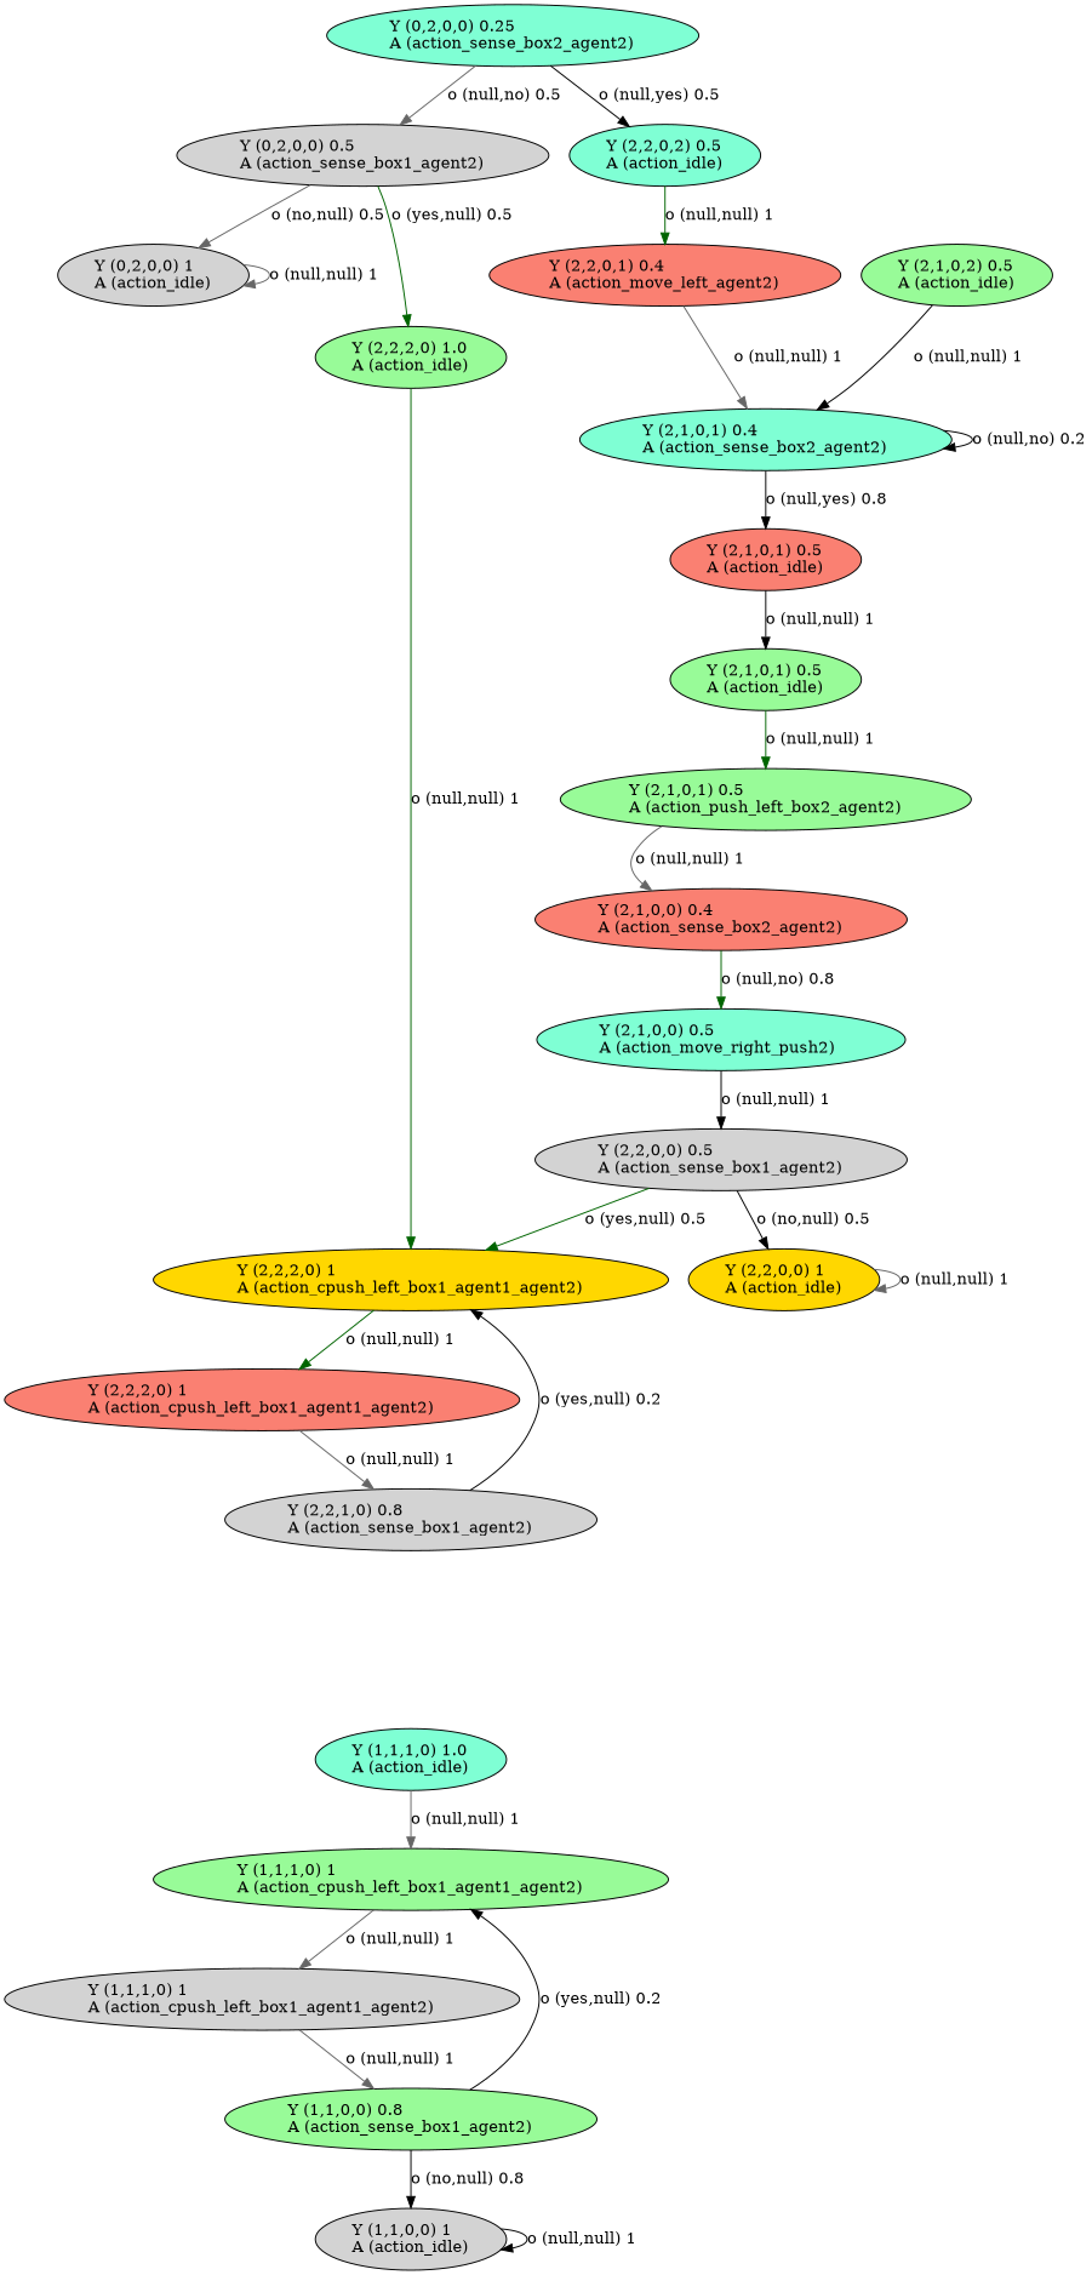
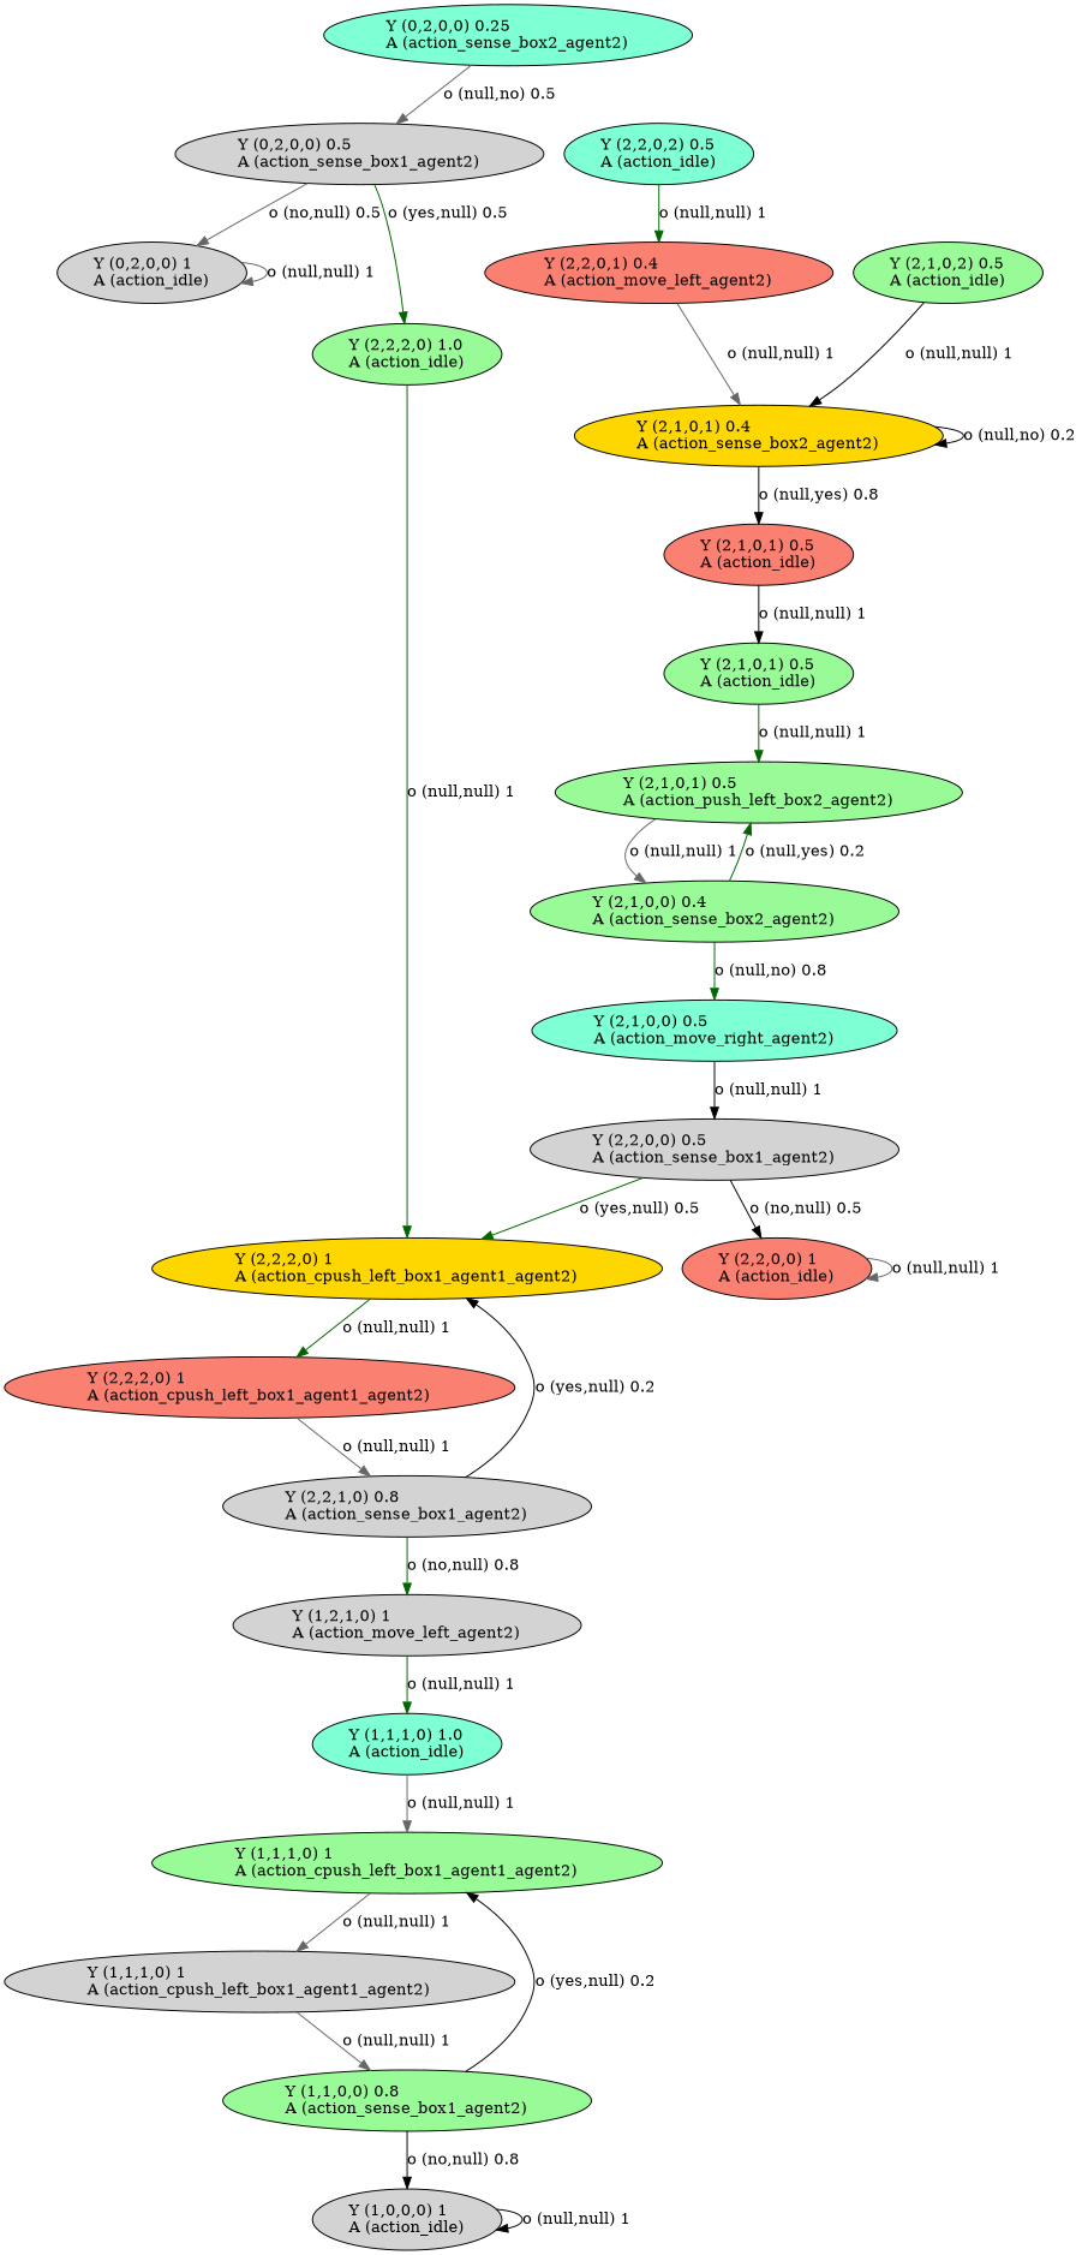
  digraph {
    node [fillcolor=lightgrey style=filled]
    edge [color=black]
    n1 [fillcolor=aquamarine label="Y (0,2,0,0) 0.25\lA (action_sense_box2_agent2)\l"]
    n2 [label="Y (0,2,0,0) 0.5\lA (action_sense_box1_agent2)\l"]
    n3 [fillcolor=aquamarine label="Y (2,2,0,2) 0.5\lA (action_idle)\l"]
    n4 [label="Y (0,2,0,0) 1\lA (action_idle)\l"]
    n5 [fillcolor=palegreen label="Y (2,2,2,0) 1.0\lA (action_idle)\l"]
    n6 [fillcolor=gold label="Y (2,2,2,0) 1\lA (action_cpush_left_box1_agent1_agent2)\l"]
    n7 [fillcolor=salmon label="Y (2,2,0,1) 0.4\lA (action_move_left_agent2)\l"]
-   n8 [fillcolor=aquamarine label="Y (2,1,0,1) 0.4\lA (action_sense_box2_agent2)\l"]
+   n8 [fillcolor=gold label="Y (2,1,0,1) 0.4\lA (action_sense_box2_agent2)\l"]
    n9 [fillcolor=salmon label="Y (2,1,0,1) 0.5\lA (action_idle)\l"]
    n10 [fillcolor=palegreen label="Y (2,1,0,2) 0.5\lA (action_idle)\l"]
    n11 [fillcolor=palegreen label="Y (2,1,0,1) 0.5\lA (action_idle)\l"]
    n12 [fillcolor=palegreen label="Y (2,1,0,1) 0.5\lA (action_push_left_box2_agent2)\l"]
-   n13 [fillcolor=salmon label="Y (2,1,0,0) 0.4\lA (action_sense_box2_agent2)\l"]
-   n14 [fillcolor=aquamarine label="Y (2,1,0,0) 0.5\lA (action_move_right_push2)\l"]
+   n13 [fillcolor=palegreen label="Y (2,1,0,0) 0.4\lA (action_sense_box2_agent2)\l"]
+   n14 [fillcolor=aquamarine label="Y (2,1,0,0) 0.5\lA (action_move_right_agent2)\l"]
    n15 [label="Y (2,2,0,0) 0.5\lA (action_sense_box1_agent2)\l"]
-   n16 [fillcolor=gold label="Y (2,2,0,0) 1\lA (action_idle)\l"]
+   n16 [fillcolor=salmon label="Y (2,2,0,0) 1\lA (action_idle)\l"]
    n17 [fillcolor=salmon label="Y (2,2,2,0) 1\lA (action_cpush_left_box1_agent1_agent2)\l"]
    n18 [label="Y (2,2,1,0) 0.8\lA (action_sense_box1_agent2)\l"]
+   n19 [label="Y (1,2,1,0) 1\lA (action_move_left_agent2)\l"]
    n20 [fillcolor=aquamarine label="Y (1,1,1,0) 1.0\lA (action_idle)\l"]
    n21 [fillcolor=palegreen label="Y (1,1,1,0) 1\lA (action_cpush_left_box1_agent1_agent2)\l"]
    n22 [label="Y (1,1,1,0) 1\lA (action_cpush_left_box1_agent1_agent2)\l"]
    n23 [fillcolor=palegreen label="Y (1,1,0,0) 0.8\lA (action_sense_box1_agent2)\l"]
-   n24 [label="Y (1,1,0,0) 1\lA (action_idle)\l"]
+   n24 [label="Y (1,0,0,0) 1\lA (action_idle)\l"]
    n1 -> n2 [color=gray40 label="o (null,no) 0.5\l"]
-   n1 -> n3 [label="o (null,yes) 0.5\l"]
    n2 -> n4 [color=gray40 label="o (no,null) 0.5\l"]
    n2 -> n5 [color=darkgreen label="o (yes,null) 0.5\l"]
    n3 -> n7 [color=darkgreen label="o (null,null) 1\l"]
    n4 -> n4 [color=gray40 label="o (null,null) 1\l"]
    n5 -> n6 [color=darkgreen label="o (null,null) 1\l"]
    n6 -> n17 [color=darkgreen label="o (null,null) 1\l"]
    n7 -> n8 [color=gray40 label="o (null,null) 1\l"]
    n8 -> n8 [label="o (null,no) 0.2\l"]
    n8 -> n9 [label="o (null,yes) 0.8\l"]
    n9 -> n11 [label="o (null,null) 1\l"]
    n10 -> n8 [label="o (null,null) 1\l"]
    n11 -> n12 [color=darkgreen label="o (null,null) 1\l"]
    n12 -> n13 [color=gray40 label="o (null,null) 1\l"]
+   n13 -> n12 [color=darkgreen label="o (null,yes) 0.2\l"]
    n13 -> n14 [color=darkgreen label="o (null,no) 0.8\l"]
    n14 -> n15 [label="o (null,null) 1\l"]
    n15 -> n6 [color=darkgreen label="o (yes,null) 0.5\l"]
    n15 -> n16 [label="o (no,null) 0.5\l"]
    n16 -> n16 [color=gray40 label="o (null,null) 1\l"]
    n17 -> n18 [color=gray40 label="o (null,null) 1\l"]
    n18 -> n6 [label="o (yes,null) 0.2\l"]
+   n18 -> n19 [color=darkgreen label="o (no,null) 0.8\l"]
+   n19 -> n20 [color=darkgreen label="o (null,null) 1\l"]
    n20 -> n21 [color=gray40 label="o (null,null) 1\l"]
    n21 -> n22 [color=gray40 label="o (null,null) 1\l"]
    n22 -> n23 [color=gray40 label="o (null,null) 1\l"]
    n23 -> n21 [label="o (yes,null) 0.2\l"]
    n23 -> n24 [label="o (no,null) 0.8\l"]
    n24 -> n24 [label="o (null,null) 1\l"]
  }
